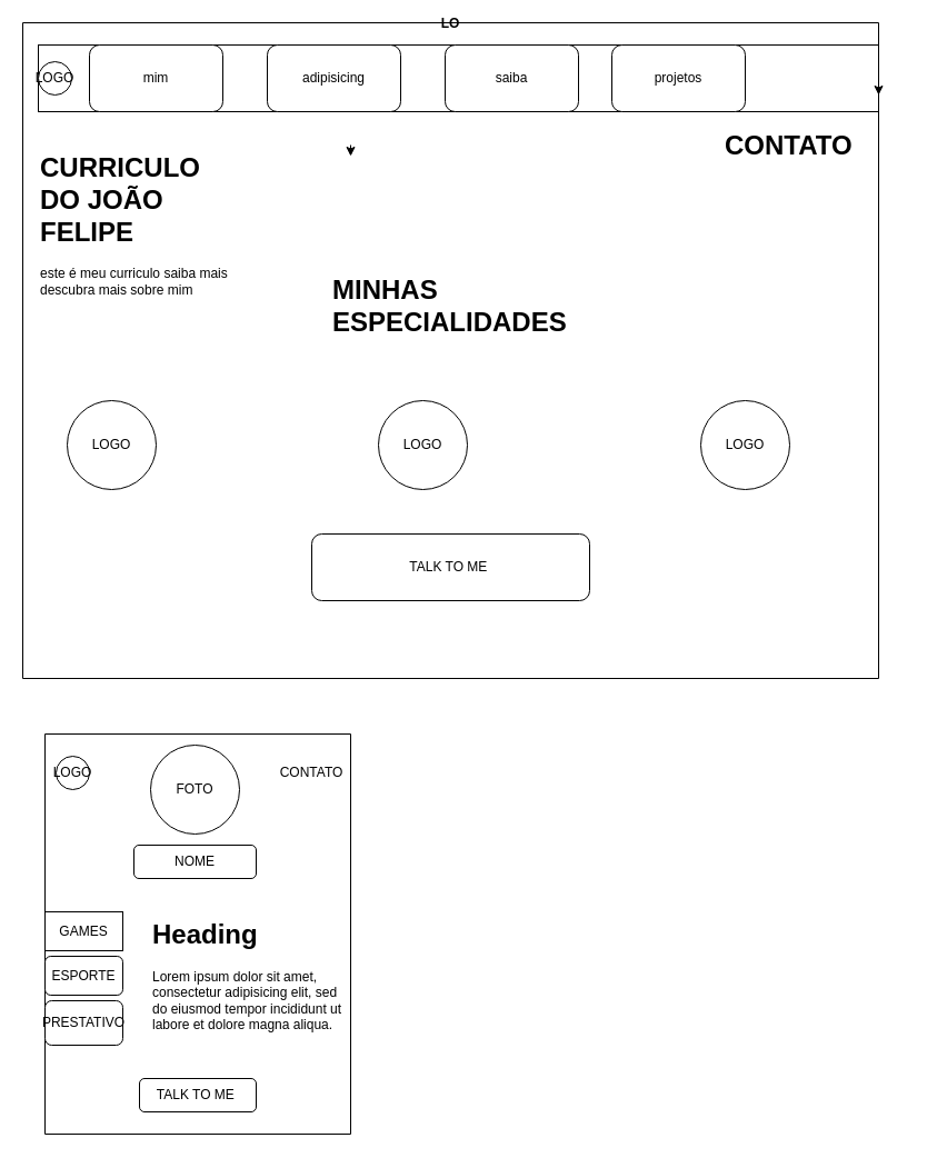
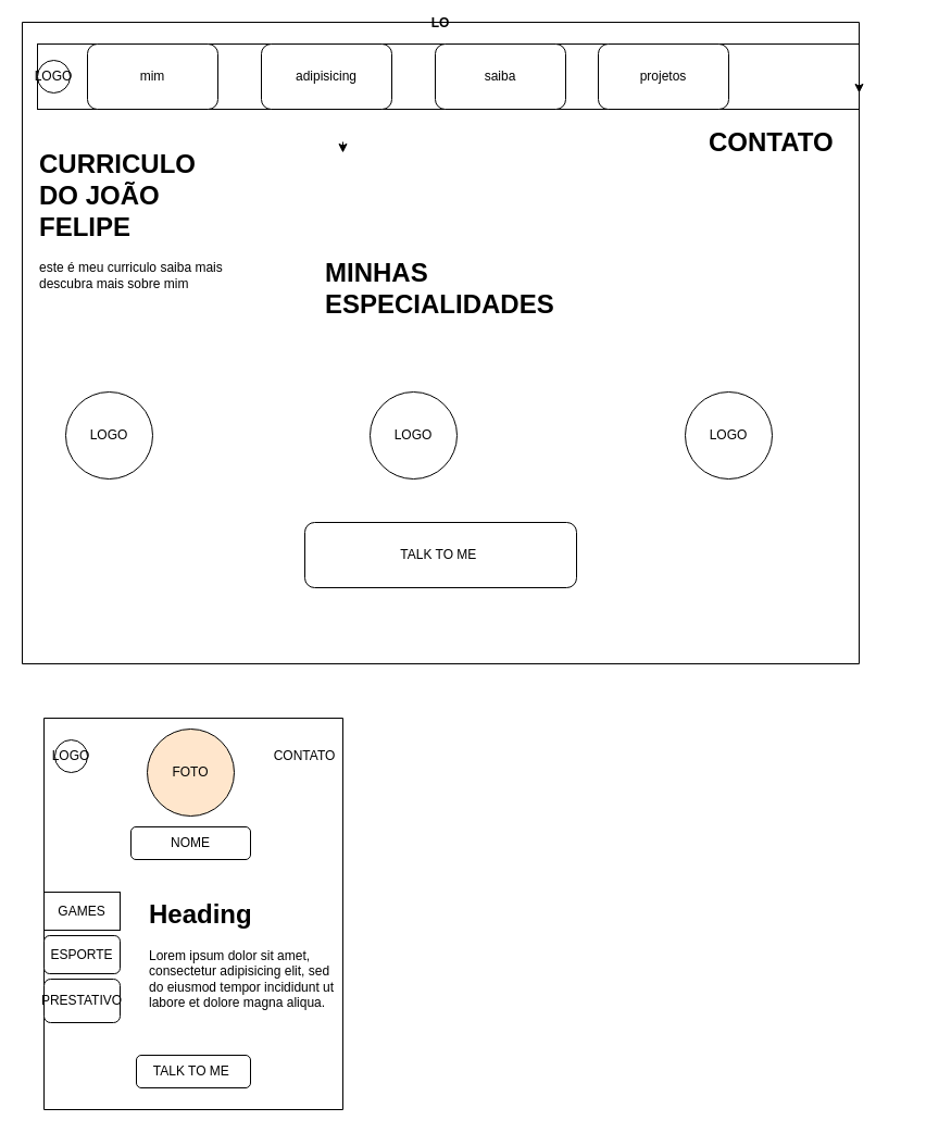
  <mxCell id="0" />
  <mxCell id="1" parent="0" />
  <mxCell id="2" style="edgeStyle=orthogonalEdgeStyle;rounded=0;orthogonalLoop=1;jettySize=auto;html=1;exitX=0.5;exitY=0;exitDx=0;exitDy=0;entryX=0.5;entryY=0.25;entryDx=0;entryDy=0;entryPerimeter=0;" edge="1" parent="1"><mxGeometry relative="1" as="geometry"><mxPoint x="315" y="130" as="sourcePoint" /><mxPoint x="315" y="140" as="targetPoint" /></mxGeometry></mxCell>
  <mxCell id="3" value="LO" style="swimlane;startSize=0;" vertex="1" parent="1"><mxGeometry x="20" y="20" width="770" height="590" as="geometry" /></mxCell>
  <mxCell id="4" value="" style="rounded=0;whiteSpace=wrap;html=1;" vertex="1" parent="3"><mxGeometry x="14" y="20" width="756" height="60" as="geometry" /></mxCell>
  <mxCell id="5" value="adipisicing" style="rounded=1;whiteSpace=wrap;html=1;" vertex="1" parent="3"><mxGeometry x="220" y="20" width="120" height="60" as="geometry" /></mxCell>
  <mxCell id="6" value="mim" style="rounded=1;whiteSpace=wrap;html=1;" vertex="1" parent="3"><mxGeometry x="60" y="20" width="120" height="60" as="geometry" /></mxCell>
  <mxCell id="7" value="saiba" style="rounded=1;whiteSpace=wrap;html=1;" vertex="1" parent="3"><mxGeometry x="380" y="20" width="120" height="60" as="geometry" /></mxCell>
  <mxCell id="8" style="edgeStyle=orthogonalEdgeStyle;rounded=0;orthogonalLoop=1;jettySize=auto;html=1;exitX=1;exitY=0.5;exitDx=0;exitDy=0;entryX=1;entryY=0.75;entryDx=0;entryDy=0;" edge="1" parent="3" source="4" target="4"><mxGeometry relative="1" as="geometry" /></mxCell>
  <mxCell id="9" value="projetos" style="rounded=1;whiteSpace=wrap;html=1;" vertex="1" parent="3"><mxGeometry x="530" y="20" width="120" height="60" as="geometry" /></mxCell>
  <mxCell id="10" value="&lt;h1 style=&quot;margin-top: 0px;&quot;&gt;CURRICULO DO JOÃO FELIPE&lt;/h1&gt;&lt;div&gt;este é meu curriculo saiba mais descubra mais sobre mim&lt;/div&gt;&lt;p&gt;&lt;br&gt;&lt;/p&gt;" style="text;html=1;whiteSpace=wrap;overflow=hidden;rounded=0;" vertex="1" parent="3"><mxGeometry x="14" y="110" width="176" height="160" as="geometry" /></mxCell>
- <mxCell id="11" value="&lt;h1 style=&quot;margin-top: 0px;&quot;&gt;MINHAS ESPECIALIDADES&lt;/h1&gt;" style="text;html=1;whiteSpace=wrap;overflow=hidden;rounded=0;" vertex="1" parent="3"><mxGeometry x="277" y="220" width="230" height="70" as="geometry" /></mxCell>
+ <mxCell id="11" value="&lt;h1 style=&quot;margin-top: 0px;&quot;&gt;MINHAS ESPECIALIDADES&lt;/h1&gt;" style="text;html=1;whiteSpace=wrap;overflow=hidden;rounded=0;" vertex="1" parent="3"><mxGeometry x="277" y="210" width="230" height="70" as="geometry" /></mxCell>
  <mxCell id="12" value="LOGO" style="ellipse;whiteSpace=wrap;html=1;aspect=fixed;" vertex="1" parent="3"><mxGeometry x="40" y="340" width="80" height="80" as="geometry" /></mxCell>
  <mxCell id="13" value="LOGO" style="ellipse;whiteSpace=wrap;html=1;aspect=fixed;" vertex="1" parent="3"><mxGeometry x="320" y="340" width="80" height="80" as="geometry" /></mxCell>
  <mxCell id="14" value="LOGO" style="ellipse;whiteSpace=wrap;html=1;aspect=fixed;" vertex="1" parent="3"><mxGeometry x="610" y="340" width="80" height="80" as="geometry" /></mxCell>
  <mxCell id="15" value="TALK TO ME&amp;nbsp;" style="rounded=1;whiteSpace=wrap;html=1;" vertex="1" parent="3"><mxGeometry x="260" y="460" width="250" height="60" as="geometry" /></mxCell>
  <mxCell id="16" value="&lt;h1 style=&quot;margin-top: 0px;&quot;&gt;CONTATO&lt;/h1&gt;" style="text;html=1;whiteSpace=wrap;overflow=hidden;rounded=0;" vertex="1" parent="3"><mxGeometry x="630" y="90" width="180" height="120" as="geometry" /></mxCell>
  <mxCell id="17" value="LOGO" style="ellipse;whiteSpace=wrap;html=1;aspect=fixed;" vertex="1" parent="3"><mxGeometry x="14" y="35" width="30" height="30" as="geometry" /></mxCell>
  <mxCell id="18" value="" style="swimlane;startSize=0;" vertex="1" parent="1"><mxGeometry x="40" y="660" width="275" height="360" as="geometry" /></mxCell>
- <mxCell id="19" value="FOTO" style="ellipse;whiteSpace=wrap;html=1;aspect=fixed;" vertex="1" parent="18"><mxGeometry x="95" y="10" width="80" height="80" as="geometry" /></mxCell>
+ <mxCell id="19" value="FOTO" style="ellipse;whiteSpace=wrap;html=1;aspect=fixed;fillColor=#ffe6cc;" vertex="1" parent="18"><mxGeometry x="95" y="10" width="80" height="80" as="geometry" /></mxCell>
  <mxCell id="20" value="LOGO" style="ellipse;whiteSpace=wrap;html=1;aspect=fixed;" vertex="1" parent="18"><mxGeometry x="10" y="20" width="30" height="30" as="geometry" /></mxCell>
  <mxCell id="21" value="NOME" style="rounded=1;whiteSpace=wrap;html=1;" vertex="1" parent="18"><mxGeometry x="80" y="100" width="110" height="30" as="geometry" /></mxCell>
  <mxCell id="22" value="GAMES" style="whiteSpace=wrap;html=1;rounded=0;" vertex="1" parent="18"><mxGeometry y="160" width="70" height="35" as="geometry" /></mxCell>
  <mxCell id="23" value="ESPORTE" style="rounded=1;whiteSpace=wrap;html=1;" vertex="1" parent="18"><mxGeometry y="200" width="70" height="35" as="geometry" /></mxCell>
  <mxCell id="24" value="PRESTATIVO" style="rounded=1;whiteSpace=wrap;html=1;" vertex="1" parent="18"><mxGeometry y="240" width="70" height="40" as="geometry" /></mxCell>
  <mxCell id="25" value="TALK TO ME&amp;nbsp;" style="rounded=1;whiteSpace=wrap;html=1;" vertex="1" parent="18"><mxGeometry x="85" y="310" width="105" height="30" as="geometry" /></mxCell>
  <mxCell id="26" value="&lt;h1 style=&quot;margin-top: 0px;&quot;&gt;Heading&lt;/h1&gt;&lt;p&gt;Lorem ipsum dolor sit amet, consectetur adipisicing elit, sed do eiusmod tempor incididunt ut labore et dolore magna aliqua.&lt;/p&gt;" style="text;html=1;whiteSpace=wrap;overflow=hidden;rounded=0;" vertex="1" parent="18"><mxGeometry x="95" y="160" width="180" height="120" as="geometry" /></mxCell>
  <mxCell id="27" value="CONTATO" style="text;html=1;align=center;verticalAlign=middle;whiteSpace=wrap;rounded=0;" vertex="1" parent="18"><mxGeometry x="210" y="20" width="60" height="30" as="geometry" /></mxCell>
